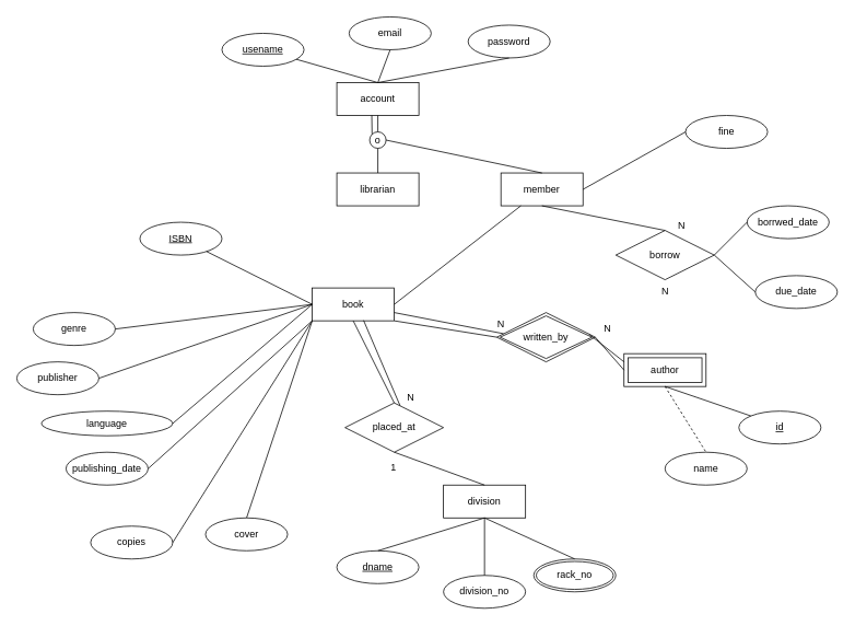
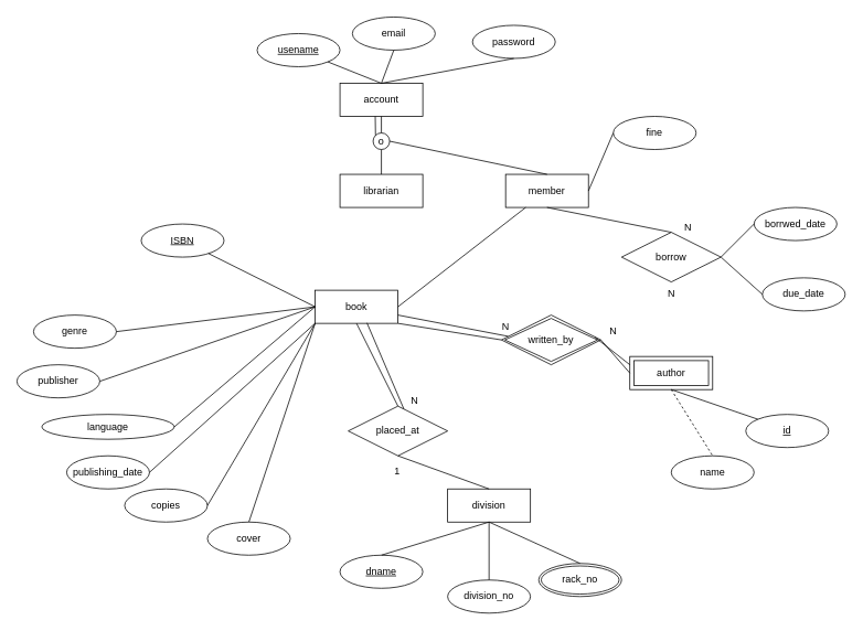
  <mxCell id="0" />
  <mxCell id="1" parent="0" />
  <mxCell id="2" value="account" style="whiteSpace=wrap;html=1;align=center;" parent="1" vertex="1"><mxGeometry x="410" y="100" width="100" height="40" as="geometry" /></mxCell>
  <mxCell id="3" value="librarian" style="whiteSpace=wrap;html=1;align=center;" parent="1" vertex="1"><mxGeometry x="410" y="210" width="100" height="40" as="geometry" /></mxCell>
  <mxCell id="4" value="member" style="whiteSpace=wrap;html=1;align=center;" parent="1" vertex="1"><mxGeometry x="610" y="210" width="100" height="40" as="geometry" /></mxCell>
  <mxCell id="5" value="book" style="whiteSpace=wrap;html=1;align=center;" parent="1" vertex="1"><mxGeometry x="380" y="350" width="100" height="40" as="geometry" /></mxCell>
  <mxCell id="6" value="division" style="whiteSpace=wrap;html=1;align=center;" parent="1" vertex="1"><mxGeometry x="540" y="590" width="100" height="40" as="geometry" /></mxCell>
- <mxCell id="7" value="usename" style="ellipse;whiteSpace=wrap;html=1;align=center;fontStyle=4;" parent="1" vertex="1"><mxGeometry x="270" y="40" width="100" height="40" as="geometry" /></mxCell>
+ <mxCell id="7" value="usename" style="ellipse;whiteSpace=wrap;html=1;align=center;fontStyle=4;" parent="1" vertex="1"><mxGeometry x="310" y="40" width="100" height="40" as="geometry" /></mxCell>
  <mxCell id="8" value="email" style="ellipse;whiteSpace=wrap;html=1;align=center;" parent="1" vertex="1"><mxGeometry x="425" y="20" width="100" height="40" as="geometry" /></mxCell>
  <mxCell id="9" value="password" style="ellipse;whiteSpace=wrap;html=1;align=center;" parent="1" vertex="1"><mxGeometry x="570" y="30" width="100" height="40" as="geometry" /></mxCell>
  <mxCell id="10" value="borrow" style="shape=rhombus;perimeter=rhombusPerimeter;whiteSpace=wrap;html=1;align=center;" parent="1" vertex="1"><mxGeometry x="750" y="280" width="120" height="60" as="geometry" /></mxCell>
  <mxCell id="11" value="placed_at" style="shape=rhombus;perimeter=rhombusPerimeter;whiteSpace=wrap;html=1;align=center;" parent="1" vertex="1"><mxGeometry x="420" y="490" width="120" height="60" as="geometry" /></mxCell>
  <mxCell id="12" value="author" style="shape=ext;margin=3;double=1;whiteSpace=wrap;html=1;align=center;" parent="1" vertex="1"><mxGeometry x="760" y="430" width="100" height="40" as="geometry" /></mxCell>
  <mxCell id="13" value="written_by" style="shape=rhombus;double=1;perimeter=rhombusPerimeter;whiteSpace=wrap;html=1;align=center;" parent="1" vertex="1"><mxGeometry x="605" y="380" width="120" height="60" as="geometry" /></mxCell>
  <mxCell id="14" value="" style="endArrow=none;html=1;rounded=0;entryX=0.5;entryY=1;entryDx=0;entryDy=0;exitX=0.5;exitY=0;exitDx=0;exitDy=0;" parent="1" source="10" target="4" edge="1"><mxGeometry relative="1" as="geometry"><mxPoint x="600" y="230" as="sourcePoint" /><mxPoint x="760" y="230" as="targetPoint" /></mxGeometry></mxCell>
  <mxCell id="15" value="" style="endArrow=none;html=1;rounded=0;exitX=1;exitY=0.5;exitDx=0;exitDy=0;" parent="1" source="5" target="4" edge="1"><mxGeometry relative="1" as="geometry"><mxPoint x="600" y="310" as="sourcePoint" /><mxPoint x="760" y="310" as="targetPoint" /></mxGeometry></mxCell>
  <mxCell id="16" value="" style="endArrow=none;html=1;rounded=0;exitX=1;exitY=1;exitDx=0;exitDy=0;entryX=0;entryY=0.5;entryDx=0;entryDy=0;" parent="1" source="5" target="13" edge="1"><mxGeometry relative="1" as="geometry"><mxPoint x="600" y="350" as="sourcePoint" /><mxPoint x="760" y="350" as="targetPoint" /></mxGeometry></mxCell>
  <mxCell id="17" value="" style="endArrow=none;html=1;rounded=0;entryX=0;entryY=0.5;entryDx=0;entryDy=0;exitX=1;exitY=0.5;exitDx=0;exitDy=0;" parent="1" source="13" target="12" edge="1"><mxGeometry relative="1" as="geometry"><mxPoint x="600" y="350" as="sourcePoint" /><mxPoint x="760" y="350" as="targetPoint" /></mxGeometry></mxCell>
  <mxCell id="18" value="" style="endArrow=none;html=1;rounded=0;entryX=0;entryY=0.25;entryDx=0;entryDy=0;exitX=0.938;exitY=0.442;exitDx=0;exitDy=0;exitPerimeter=0;" parent="1" source="13" target="12" edge="1"><mxGeometry relative="1" as="geometry"><mxPoint x="600" y="350" as="sourcePoint" /><mxPoint x="760" y="350" as="targetPoint" /></mxGeometry></mxCell>
  <mxCell id="19" value="" style="endArrow=none;html=1;rounded=0;exitX=1;exitY=0.75;exitDx=0;exitDy=0;entryX=0.068;entryY=0.428;entryDx=0;entryDy=0;entryPerimeter=0;" parent="1" source="5" target="13" edge="1"><mxGeometry relative="1" as="geometry"><mxPoint x="540" y="450" as="sourcePoint" /><mxPoint x="700" y="450" as="targetPoint" /></mxGeometry></mxCell>
  <mxCell id="20" value="" style="endArrow=none;html=1;rounded=0;entryX=0.5;entryY=1;entryDx=0;entryDy=0;exitX=0.5;exitY=0;exitDx=0;exitDy=0;" parent="1" source="11" target="5" edge="1"><mxGeometry relative="1" as="geometry"><mxPoint x="500" y="500" as="sourcePoint" /><mxPoint x="660" y="500" as="targetPoint" /></mxGeometry></mxCell>
  <mxCell id="21" value="" style="endArrow=none;html=1;rounded=0;entryX=0.5;entryY=0;entryDx=0;entryDy=0;exitX=0.5;exitY=1;exitDx=0;exitDy=0;" parent="1" source="11" target="6" edge="1"><mxGeometry relative="1" as="geometry"><mxPoint x="500" y="500" as="sourcePoint" /><mxPoint x="660" y="500" as="targetPoint" /></mxGeometry></mxCell>
  <mxCell id="22" value="" style="endArrow=none;html=1;rounded=0;entryX=0.626;entryY=0.987;entryDx=0;entryDy=0;entryPerimeter=0;exitX=0.559;exitY=0.055;exitDx=0;exitDy=0;exitPerimeter=0;" parent="1" source="11" target="5" edge="1"><mxGeometry relative="1" as="geometry"><mxPoint x="500" y="500" as="sourcePoint" /><mxPoint x="660" y="500" as="targetPoint" /></mxGeometry></mxCell>
  <mxCell id="23" value="o" style="ellipse;whiteSpace=wrap;html=1;aspect=fixed;" parent="1" vertex="1"><mxGeometry x="450" y="160" width="20" height="20" as="geometry" /></mxCell>
  <mxCell id="24" value="" style="endArrow=none;html=1;entryX=0.5;entryY=0;entryDx=0;entryDy=0;exitX=1;exitY=0.5;exitDx=0;exitDy=0;" parent="1" source="23" target="4" edge="1"><mxGeometry width="50" height="50" relative="1" as="geometry"><mxPoint x="550" y="220" as="sourcePoint" /><mxPoint x="600" y="170" as="targetPoint" /></mxGeometry></mxCell>
  <mxCell id="25" value="" style="endArrow=none;html=1;exitX=0.5;exitY=1;exitDx=0;exitDy=0;" parent="1" source="23" target="3" edge="1"><mxGeometry width="50" height="50" relative="1" as="geometry"><mxPoint x="550" y="220" as="sourcePoint" /><mxPoint x="600" y="170" as="targetPoint" /></mxGeometry></mxCell>
  <mxCell id="26" value="" style="endArrow=none;html=1;entryX=0.5;entryY=1;entryDx=0;entryDy=0;exitX=0.5;exitY=0;exitDx=0;exitDy=0;" parent="1" source="23" target="2" edge="1"><mxGeometry width="50" height="50" relative="1" as="geometry"><mxPoint x="440" y="210" as="sourcePoint" /><mxPoint x="490" y="160" as="targetPoint" /></mxGeometry></mxCell>
  <mxCell id="27" value="" style="endArrow=none;html=1;entryX=0.426;entryY=0.999;entryDx=0;entryDy=0;entryPerimeter=0;exitX=0;exitY=0;exitDx=0;exitDy=0;" parent="1" source="23" target="2" edge="1"><mxGeometry width="50" height="50" relative="1" as="geometry"><mxPoint x="440" y="210" as="sourcePoint" /><mxPoint x="490" y="160" as="targetPoint" /></mxGeometry></mxCell>
  <mxCell id="28" value="ISBN" style="ellipse;whiteSpace=wrap;html=1;align=center;fontStyle=4;" parent="1" vertex="1"><mxGeometry x="170" y="270" width="100" height="40" as="geometry" /></mxCell>
  <mxCell id="29" value="genre" style="ellipse;whiteSpace=wrap;html=1;align=center;" parent="1" vertex="1"><mxGeometry x="40" y="380" width="100" height="40" as="geometry" /></mxCell>
  <mxCell id="30" value="publisher" style="ellipse;whiteSpace=wrap;html=1;align=center;" parent="1" vertex="1"><mxGeometry x="20" y="440" width="100" height="40" as="geometry" /></mxCell>
  <mxCell id="31" value="language" style="ellipse;whiteSpace=wrap;html=1;align=center;" parent="1" vertex="1"><mxGeometry x="50" y="500" width="160" height="30" as="geometry" /></mxCell>
  <mxCell id="32" value="publishing_date" style="ellipse;whiteSpace=wrap;html=1;align=center;" parent="1" vertex="1"><mxGeometry x="80" y="550" width="100" height="40" as="geometry" /></mxCell>
- <mxCell id="33" value="copies" style="ellipse;whiteSpace=wrap;html=1;align=center;" parent="1" vertex="1"><mxGeometry x="110" y="640" width="100" height="40" as="geometry" /></mxCell>
+ <mxCell id="33" value="copies" style="ellipse;whiteSpace=wrap;html=1;align=center;" parent="1" vertex="1"><mxGeometry x="150" y="590" width="100" height="40" as="geometry" /></mxCell>
  <mxCell id="34" value="cover" style="ellipse;whiteSpace=wrap;html=1;align=center;" parent="1" vertex="1"><mxGeometry x="250" y="630" width="100" height="40" as="geometry" /></mxCell>
  <mxCell id="35" value="name" style="ellipse;whiteSpace=wrap;html=1;align=center;" parent="1" vertex="1"><mxGeometry x="810" y="550" width="100" height="40" as="geometry" /></mxCell>
  <mxCell id="36" value="id" style="ellipse;whiteSpace=wrap;html=1;align=center;fontStyle=4;" parent="1" vertex="1"><mxGeometry x="900" y="500" width="100" height="40" as="geometry" /></mxCell>
  <mxCell id="37" value="division_no" style="ellipse;whiteSpace=wrap;html=1;align=center;" parent="1" vertex="1"><mxGeometry x="540" y="700" width="100" height="40" as="geometry" /></mxCell>
  <mxCell id="38" value="dname" style="ellipse;whiteSpace=wrap;html=1;align=center;fontStyle=4;" parent="1" vertex="1"><mxGeometry x="410" y="670" width="100" height="40" as="geometry" /></mxCell>
  <mxCell id="39" value="rack_no" style="ellipse;shape=doubleEllipse;margin=3;whiteSpace=wrap;html=1;align=center;" parent="1" vertex="1"><mxGeometry x="650" y="680" width="100" height="40" as="geometry" /></mxCell>
  <mxCell id="40" value="borrwed_date" style="ellipse;whiteSpace=wrap;html=1;align=center;" parent="1" vertex="1"><mxGeometry x="910" y="250" width="100" height="40" as="geometry" /></mxCell>
  <mxCell id="41" value="due_date" style="ellipse;whiteSpace=wrap;html=1;align=center;" parent="1" vertex="1"><mxGeometry x="920" y="335" width="100" height="40" as="geometry" /></mxCell>
  <mxCell id="42" value="" style="endArrow=none;html=1;rounded=0;exitX=1;exitY=0.5;exitDx=0;exitDy=0;entryX=0;entryY=0.5;entryDx=0;entryDy=0;" parent="1" source="10" target="40" edge="1"><mxGeometry relative="1" as="geometry"><mxPoint x="790" y="190" as="sourcePoint" /><mxPoint x="950" y="190" as="targetPoint" /></mxGeometry></mxCell>
  <mxCell id="43" value="" style="endArrow=none;html=1;rounded=0;entryX=0;entryY=0.5;entryDx=0;entryDy=0;exitX=1;exitY=0.5;exitDx=0;exitDy=0;" parent="1" source="10" target="41" edge="1"><mxGeometry relative="1" as="geometry"><mxPoint x="910" y="310" as="sourcePoint" /><mxPoint x="1110" y="320" as="targetPoint" /></mxGeometry></mxCell>
  <mxCell id="44" value="" style="endArrow=none;html=1;rounded=0;" parent="1" source="28" edge="1"><mxGeometry relative="1" as="geometry"><mxPoint x="540" y="300" as="sourcePoint" /><mxPoint x="380" y="370" as="targetPoint" /></mxGeometry></mxCell>
  <mxCell id="45" value="" style="endArrow=none;html=1;rounded=0;exitX=1;exitY=0.5;exitDx=0;exitDy=0;entryX=0;entryY=0.5;entryDx=0;entryDy=0;" parent="1" source="29" target="5" edge="1"><mxGeometry relative="1" as="geometry"><mxPoint x="540" y="320" as="sourcePoint" /><mxPoint x="700" y="320" as="targetPoint" /></mxGeometry></mxCell>
  <mxCell id="46" value="" style="endArrow=none;html=1;rounded=0;exitX=1;exitY=0.5;exitDx=0;exitDy=0;" parent="1" source="30" edge="1"><mxGeometry relative="1" as="geometry"><mxPoint x="540" y="320" as="sourcePoint" /><mxPoint x="380" y="370" as="targetPoint" /></mxGeometry></mxCell>
  <mxCell id="47" value="" style="endArrow=none;html=1;rounded=0;exitX=1;exitY=0.5;exitDx=0;exitDy=0;" parent="1" source="31" edge="1"><mxGeometry relative="1" as="geometry"><mxPoint x="540" y="320" as="sourcePoint" /><mxPoint x="380" y="370" as="targetPoint" /></mxGeometry></mxCell>
  <mxCell id="48" value="" style="endArrow=none;html=1;rounded=0;exitX=1;exitY=0.5;exitDx=0;exitDy=0;entryX=0;entryY=1;entryDx=0;entryDy=0;" parent="1" source="32" target="5" edge="1"><mxGeometry relative="1" as="geometry"><mxPoint x="540" y="490" as="sourcePoint" /><mxPoint x="700" y="490" as="targetPoint" /></mxGeometry></mxCell>
  <mxCell id="49" value="" style="endArrow=none;html=1;rounded=0;exitX=1;exitY=0.5;exitDx=0;exitDy=0;entryX=0;entryY=1;entryDx=0;entryDy=0;" parent="1" source="33" target="5" edge="1"><mxGeometry relative="1" as="geometry"><mxPoint x="540" y="490" as="sourcePoint" /><mxPoint x="700" y="490" as="targetPoint" /></mxGeometry></mxCell>
  <mxCell id="50" value="" style="endArrow=none;html=1;rounded=0;exitX=0.5;exitY=0;exitDx=0;exitDy=0;" parent="1" source="34" edge="1"><mxGeometry relative="1" as="geometry"><mxPoint x="540" y="490" as="sourcePoint" /><mxPoint x="380" y="390" as="targetPoint" /></mxGeometry></mxCell>
  <mxCell id="51" value="" style="endArrow=none;html=1;rounded=0;exitX=0.5;exitY=1;exitDx=0;exitDy=0;entryX=0.5;entryY=0;entryDx=0;entryDy=0;dashed=1;" parent="1" source="12" target="35" edge="1"><mxGeometry relative="1" as="geometry"><mxPoint x="710" y="580" as="sourcePoint" /><mxPoint x="870" y="580" as="targetPoint" /></mxGeometry></mxCell>
  <mxCell id="52" value="" style="endArrow=none;html=1;rounded=0;entryX=0;entryY=0;entryDx=0;entryDy=0;" parent="1" target="36" edge="1"><mxGeometry relative="1" as="geometry"><mxPoint x="810" y="470" as="sourcePoint" /><mxPoint x="870" y="580" as="targetPoint" /></mxGeometry></mxCell>
  <mxCell id="53" value="" style="endArrow=none;html=1;rounded=0;exitX=0.5;exitY=1;exitDx=0;exitDy=0;entryX=0.5;entryY=0;entryDx=0;entryDy=0;" parent="1" source="6" target="39" edge="1"><mxGeometry relative="1" as="geometry"><mxPoint x="740" y="680" as="sourcePoint" /><mxPoint x="900" y="680" as="targetPoint" /></mxGeometry></mxCell>
  <mxCell id="54" value="" style="endArrow=none;html=1;rounded=0;exitX=0.5;exitY=1;exitDx=0;exitDy=0;entryX=0.5;entryY=0;entryDx=0;entryDy=0;" parent="1" source="6" target="37" edge="1"><mxGeometry relative="1" as="geometry"><mxPoint x="740" y="680" as="sourcePoint" /><mxPoint x="900" y="680" as="targetPoint" /></mxGeometry></mxCell>
  <mxCell id="55" value="" style="endArrow=none;html=1;rounded=0;exitX=0.5;exitY=1;exitDx=0;exitDy=0;entryX=0.5;entryY=0;entryDx=0;entryDy=0;" parent="1" source="6" target="38" edge="1"><mxGeometry relative="1" as="geometry"><mxPoint x="740" y="680" as="sourcePoint" /><mxPoint x="900" y="680" as="targetPoint" /></mxGeometry></mxCell>
  <mxCell id="56" value="" style="endArrow=none;html=1;rounded=0;entryX=0.5;entryY=0;entryDx=0;entryDy=0;" parent="1" source="7" target="2" edge="1"><mxGeometry relative="1" as="geometry"><mxPoint x="340" y="200" as="sourcePoint" /><mxPoint x="500" y="200" as="targetPoint" /></mxGeometry></mxCell>
  <mxCell id="57" value="" style="endArrow=none;html=1;rounded=0;entryX=0.5;entryY=1;entryDx=0;entryDy=0;exitX=0.5;exitY=0;exitDx=0;exitDy=0;" parent="1" source="2" target="8" edge="1"><mxGeometry relative="1" as="geometry"><mxPoint x="340" y="200" as="sourcePoint" /><mxPoint x="500" y="200" as="targetPoint" /></mxGeometry></mxCell>
  <mxCell id="58" value="" style="endArrow=none;html=1;rounded=0;entryX=0.5;entryY=1;entryDx=0;entryDy=0;exitX=0.5;exitY=0;exitDx=0;exitDy=0;" parent="1" source="2" target="9" edge="1"><mxGeometry relative="1" as="geometry"><mxPoint x="340" y="200" as="sourcePoint" /><mxPoint x="500" y="200" as="targetPoint" /></mxGeometry></mxCell>
- <mxCell id="59" value="fine" style="ellipse;whiteSpace=wrap;html=1;align=center;" parent="1" vertex="1"><mxGeometry x="835" y="140" width="100" height="40" as="geometry" /></mxCell>
+ <mxCell id="59" value="fine" style="ellipse;whiteSpace=wrap;html=1;align=center;" parent="1" vertex="1"><mxGeometry x="740" y="140" width="100" height="40" as="geometry" /></mxCell>
  <mxCell id="60" value="" style="endArrow=none;html=1;rounded=0;entryX=0;entryY=0.5;entryDx=0;entryDy=0;exitX=1;exitY=0.5;exitDx=0;exitDy=0;" parent="1" source="4" target="59" edge="1"><mxGeometry relative="1" as="geometry"><mxPoint x="630" y="280" as="sourcePoint" /><mxPoint x="790" y="280" as="targetPoint" /></mxGeometry></mxCell>
  <mxCell id="61" value="N" style="text;strokeColor=none;fillColor=none;spacingLeft=4;spacingRight=4;overflow=hidden;rotatable=0;points=[[0,0.5],[1,0.5]];portConstraint=eastwest;fontSize=12;" parent="1" vertex="1"><mxGeometry x="730" y="385" width="40" height="30" as="geometry" /></mxCell>
  <mxCell id="62" value="N" style="text;strokeColor=none;fillColor=none;spacingLeft=4;spacingRight=4;overflow=hidden;rotatable=0;points=[[0,0.5],[1,0.5]];portConstraint=eastwest;fontSize=12;" parent="1" vertex="1"><mxGeometry x="600" y="380" width="40" height="30" as="geometry" /></mxCell>
  <mxCell id="63" value="N" style="text;strokeColor=none;fillColor=none;spacingLeft=4;spacingRight=4;overflow=hidden;rotatable=0;points=[[0,0.5],[1,0.5]];portConstraint=eastwest;fontSize=12;" parent="1" vertex="1"><mxGeometry x="800" y="340" width="40" height="30" as="geometry" /></mxCell>
  <mxCell id="64" value="N" style="text;strokeColor=none;fillColor=none;spacingLeft=4;spacingRight=4;overflow=hidden;rotatable=0;points=[[0,0.5],[1,0.5]];portConstraint=eastwest;fontSize=12;" parent="1" vertex="1"><mxGeometry x="820" y="260" width="40" height="30" as="geometry" /></mxCell>
  <mxCell id="65" value="N" style="text;strokeColor=none;fillColor=none;spacingLeft=4;spacingRight=4;overflow=hidden;rotatable=0;points=[[0,0.5],[1,0.5]];portConstraint=eastwest;fontSize=12;" parent="1" vertex="1"><mxGeometry x="490" y="470" width="40" height="30" as="geometry" /></mxCell>
  <mxCell id="66" value="1&#10;" style="text;strokeColor=none;fillColor=none;spacingLeft=4;spacingRight=4;overflow=hidden;rotatable=0;points=[[0,0.5],[1,0.5]];portConstraint=eastwest;fontSize=12;" parent="1" vertex="1"><mxGeometry x="470" y="555" width="40" height="30" as="geometry" /></mxCell>
